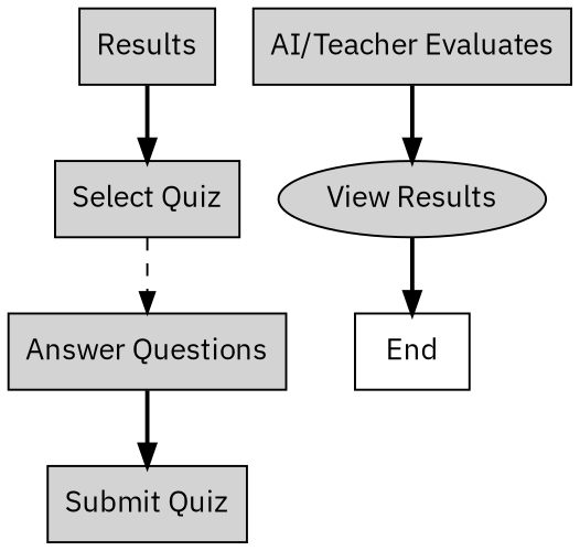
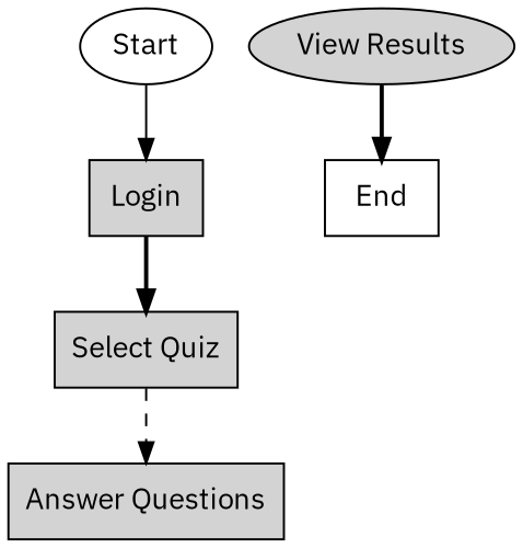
  digraph {
    fontname="IBM Plex Sans"
    rankdir=TB
    node [fillcolor=lightgray fontname="IBM Plex Sans" shape=rectangle style=filled]
    edge [fontname="IBM Plex Sans" style=bold]
-   n2 [label=Results]
+   n1 [fillcolor=white label=Start shape=oval]
+   n2 [label=Login]
    n3 [label="Select Quiz"]
    n4 [label="Answer Questions"]
-   n5 [label="Submit Quiz"]
-   n6 [label="AI/Teacher Evaluates"]
    n7 [label="View Results" shape=ellipse]
    n8 [fillcolor=white label=End shape=box]
+   n1 -> n2 [style=solid]
    n2 -> n3
    n3 -> n4 [style=dashed]
-   n4 -> n5
-   n6 -> n7
    n7 -> n8
  }
